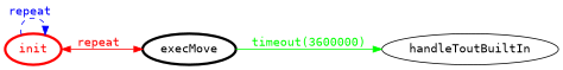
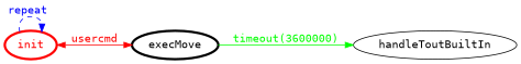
  digraph {
    fontname="DejaVu Sans Mono"
    rankdir=LR
    node [fontname="DejaVu Sans Mono" penwidth=3]
    edge [fontname="DejaVu Sans Mono"]
    init [color=red fontcolor=red]
    execMove [color=black fontcolor=black]
    handleToutBuiltIn [penwidth=""]
    init -> init [color=blue fontcolor=blue label="repeat " style=dashed]
-   init -> execMove [color=red dir=both fontcolor=red label="repeat "]
+   init -> execMove [color=red dir=both fontcolor=red label=usercmd]
    execMove -> handleToutBuiltIn [color=green fontcolor=green label="timeout(3600000)"]
  }
